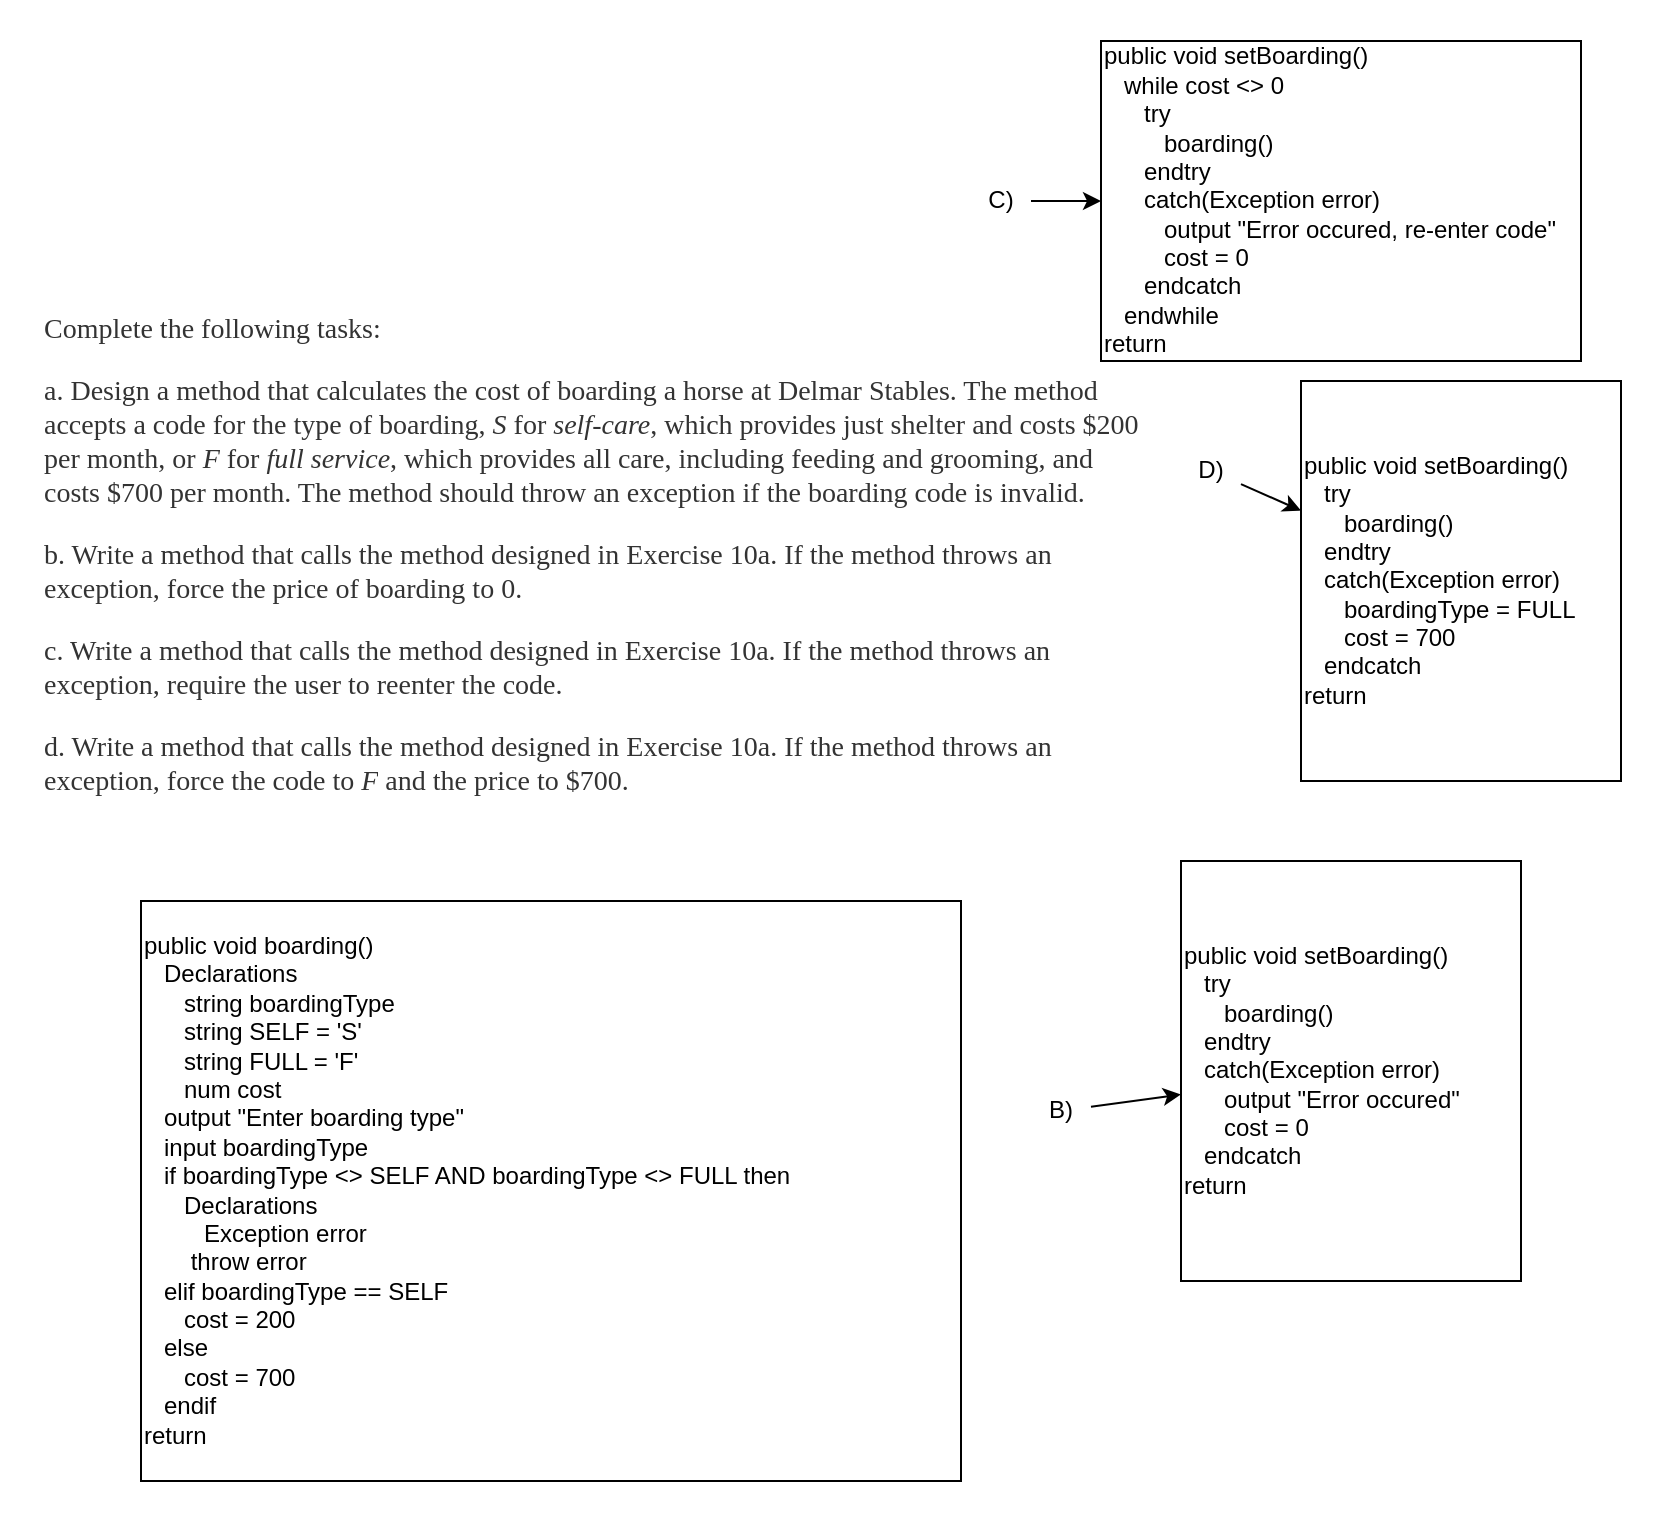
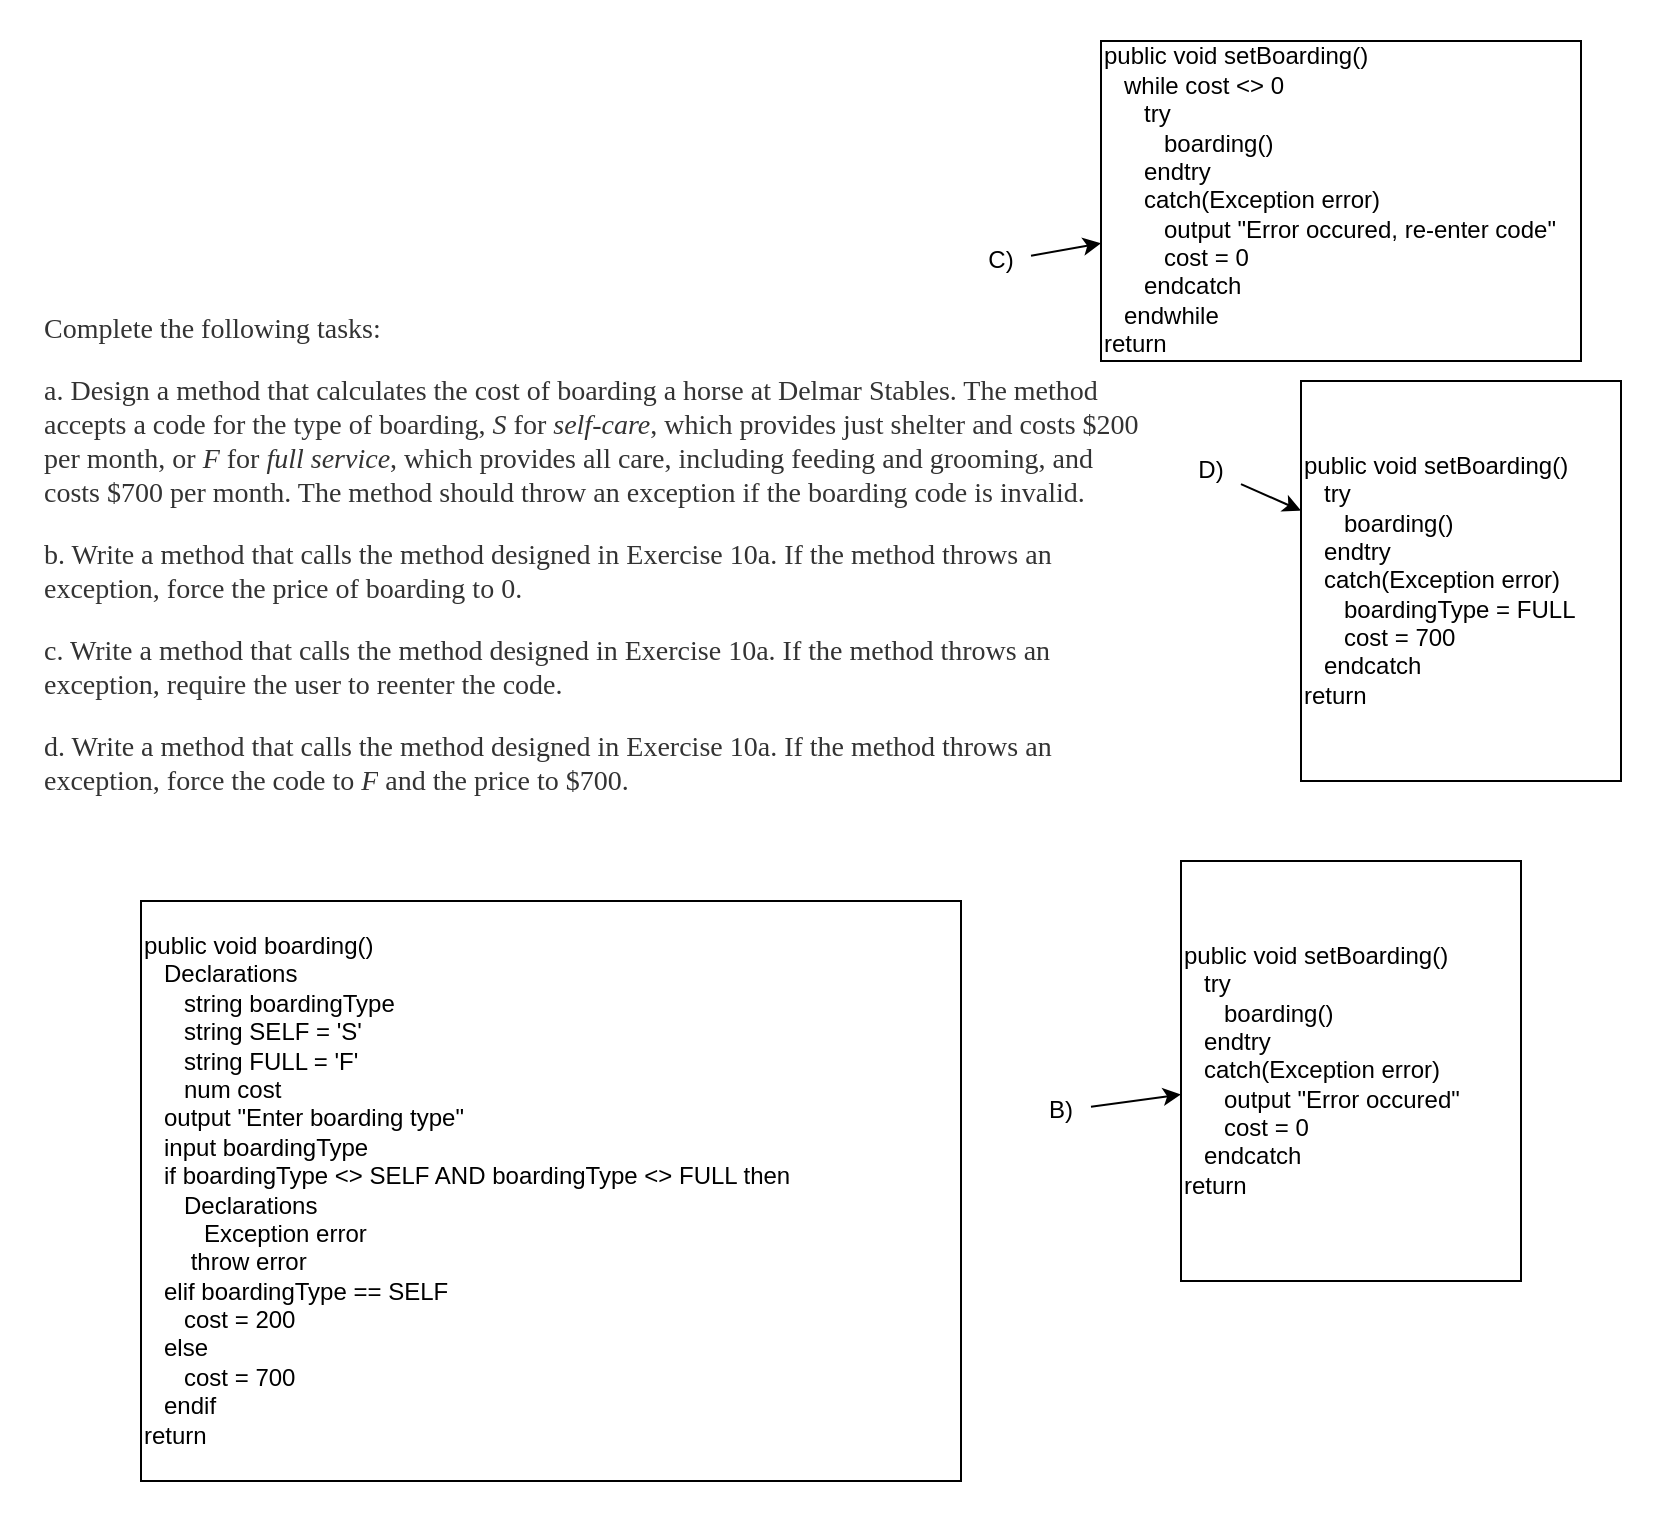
  <mxCell id="0" />
  <mxCell id="1" parent="0" />
  <mxCell id="2" value="&lt;span style=&quot;color: rgb(51, 51, 51); font-family: georgia, times, &amp;quot;times new roman&amp;quot;, serif; font-size: 14px; font-style: normal; font-weight: 400; letter-spacing: normal; text-indent: 0px; text-transform: none; word-spacing: 0px; background-color: rgb(255, 255, 255); display: inline; float: none;&quot;&gt;Complete the following tasks:&lt;/span&gt;&lt;br style=&quot;color: rgb(51, 51, 51); font-family: georgia, times, &amp;quot;times new roman&amp;quot;, serif; font-size: 14px; font-style: normal; font-weight: 400; letter-spacing: normal; text-indent: 0px; text-transform: none; word-spacing: 0px; background-color: rgb(255, 255, 255);&quot;&gt;&lt;br style=&quot;color: rgb(51, 51, 51); font-family: georgia, times, &amp;quot;times new roman&amp;quot;, serif; font-size: 14px; font-style: normal; font-weight: 400; letter-spacing: normal; text-indent: 0px; text-transform: none; word-spacing: 0px; background-color: rgb(255, 255, 255);&quot;&gt;&lt;span style=&quot;color: rgb(51, 51, 51); font-family: georgia, times, &amp;quot;times new roman&amp;quot;, serif; font-size: 14px; font-style: normal; font-weight: 400; letter-spacing: normal; text-indent: 0px; text-transform: none; word-spacing: 0px; background-color: rgb(255, 255, 255); display: inline; float: none;&quot;&gt;a. Design a method that calculates the cost of boarding a horse at Delmar Stables. The method accepts a code for the type of boarding,&lt;span&gt;&amp;nbsp;&lt;/span&gt;&lt;/span&gt;&lt;em style=&quot;color: rgb(51, 51, 51); font-family: georgia, times, &amp;quot;times new roman&amp;quot;, serif; font-size: 14px; font-weight: 400; letter-spacing: normal; text-indent: 0px; text-transform: none; word-spacing: 0px; background-color: rgb(255, 255, 255);&quot;&gt;S&lt;/em&gt;&lt;span style=&quot;color: rgb(51, 51, 51); font-family: georgia, times, &amp;quot;times new roman&amp;quot;, serif; font-size: 14px; font-style: normal; font-weight: 400; letter-spacing: normal; text-indent: 0px; text-transform: none; word-spacing: 0px; background-color: rgb(255, 255, 255); display: inline; float: none;&quot;&gt;&lt;span&gt;&amp;nbsp;&lt;/span&gt;for&lt;span&gt;&amp;nbsp;&lt;/span&gt;&lt;/span&gt;&lt;em style=&quot;color: rgb(51, 51, 51); font-family: georgia, times, &amp;quot;times new roman&amp;quot;, serif; font-size: 14px; font-weight: 400; letter-spacing: normal; text-indent: 0px; text-transform: none; word-spacing: 0px; background-color: rgb(255, 255, 255);&quot;&gt;self-care&lt;/em&gt;&lt;span style=&quot;color: rgb(51, 51, 51); font-family: georgia, times, &amp;quot;times new roman&amp;quot;, serif; font-size: 14px; font-style: normal; font-weight: 400; letter-spacing: normal; text-indent: 0px; text-transform: none; word-spacing: 0px; background-color: rgb(255, 255, 255); display: inline; float: none;&quot;&gt;, which provides just shelter and costs $200 per month, or&lt;span&gt;&amp;nbsp;&lt;/span&gt;&lt;/span&gt;&lt;em style=&quot;color: rgb(51, 51, 51); font-family: georgia, times, &amp;quot;times new roman&amp;quot;, serif; font-size: 14px; font-weight: 400; letter-spacing: normal; text-indent: 0px; text-transform: none; word-spacing: 0px; background-color: rgb(255, 255, 255);&quot;&gt;F&lt;/em&gt;&lt;span style=&quot;color: rgb(51, 51, 51); font-family: georgia, times, &amp;quot;times new roman&amp;quot;, serif; font-size: 14px; font-style: normal; font-weight: 400; letter-spacing: normal; text-indent: 0px; text-transform: none; word-spacing: 0px; background-color: rgb(255, 255, 255); display: inline; float: none;&quot;&gt;&lt;span&gt;&amp;nbsp;&lt;/span&gt;for&lt;span&gt;&amp;nbsp;&lt;/span&gt;&lt;/span&gt;&lt;em style=&quot;color: rgb(51, 51, 51); font-family: georgia, times, &amp;quot;times new roman&amp;quot;, serif; font-size: 14px; font-weight: 400; letter-spacing: normal; text-indent: 0px; text-transform: none; word-spacing: 0px; background-color: rgb(255, 255, 255);&quot;&gt;full service&lt;/em&gt;&lt;span style=&quot;color: rgb(51, 51, 51); font-family: georgia, times, &amp;quot;times new roman&amp;quot;, serif; font-size: 14px; font-style: normal; font-weight: 400; letter-spacing: normal; text-indent: 0px; text-transform: none; word-spacing: 0px; background-color: rgb(255, 255, 255); display: inline; float: none;&quot;&gt;, which provides all care, including feeding and grooming, and costs $700 per month. The method should throw an exception if the boarding code is invalid.&lt;/span&gt;&lt;br style=&quot;color: rgb(51, 51, 51); font-family: georgia, times, &amp;quot;times new roman&amp;quot;, serif; font-size: 14px; font-style: normal; font-weight: 400; letter-spacing: normal; text-indent: 0px; text-transform: none; word-spacing: 0px; background-color: rgb(255, 255, 255);&quot;&gt;&lt;br style=&quot;color: rgb(51, 51, 51); font-family: georgia, times, &amp;quot;times new roman&amp;quot;, serif; font-size: 14px; font-style: normal; font-weight: 400; letter-spacing: normal; text-indent: 0px; text-transform: none; word-spacing: 0px; background-color: rgb(255, 255, 255);&quot;&gt;&lt;span style=&quot;color: rgb(51, 51, 51); font-family: georgia, times, &amp;quot;times new roman&amp;quot;, serif; font-size: 14px; font-style: normal; font-weight: 400; letter-spacing: normal; text-indent: 0px; text-transform: none; word-spacing: 0px; background-color: rgb(255, 255, 255); display: inline; float: none;&quot;&gt;b. Write a method that calls the method designed in Exercise 10a. If the method throws an exception, force the price of boarding to 0.&lt;/span&gt;&lt;br style=&quot;color: rgb(51, 51, 51); font-family: georgia, times, &amp;quot;times new roman&amp;quot;, serif; font-size: 14px; font-style: normal; font-weight: 400; letter-spacing: normal; text-indent: 0px; text-transform: none; word-spacing: 0px; background-color: rgb(255, 255, 255);&quot;&gt;&lt;br style=&quot;color: rgb(51, 51, 51); font-family: georgia, times, &amp;quot;times new roman&amp;quot;, serif; font-size: 14px; font-style: normal; font-weight: 400; letter-spacing: normal; text-indent: 0px; text-transform: none; word-spacing: 0px; background-color: rgb(255, 255, 255);&quot;&gt;&lt;span style=&quot;color: rgb(51, 51, 51); font-family: georgia, times, &amp;quot;times new roman&amp;quot;, serif; font-size: 14px; font-style: normal; font-weight: 400; letter-spacing: normal; text-indent: 0px; text-transform: none; word-spacing: 0px; background-color: rgb(255, 255, 255); display: inline; float: none;&quot;&gt;c. Write a method that calls the method designed in Exercise 10a. If the method throws an exception, require the user to reenter the code.&lt;/span&gt;&lt;br style=&quot;color: rgb(51, 51, 51); font-family: georgia, times, &amp;quot;times new roman&amp;quot;, serif; font-size: 14px; font-style: normal; font-weight: 400; letter-spacing: normal; text-indent: 0px; text-transform: none; word-spacing: 0px; background-color: rgb(255, 255, 255);&quot;&gt;&lt;br style=&quot;color: rgb(51, 51, 51); font-family: georgia, times, &amp;quot;times new roman&amp;quot;, serif; font-size: 14px; font-style: normal; font-weight: 400; letter-spacing: normal; text-indent: 0px; text-transform: none; word-spacing: 0px; background-color: rgb(255, 255, 255);&quot;&gt;&lt;span style=&quot;color: rgb(51, 51, 51); font-family: georgia, times, &amp;quot;times new roman&amp;quot;, serif; font-size: 14px; font-style: normal; font-weight: 400; letter-spacing: normal; text-indent: 0px; text-transform: none; word-spacing: 0px; background-color: rgb(255, 255, 255); display: inline; float: none;&quot;&gt;d. Write a method that calls the method designed in Exercise 10a. If the method throws an exception, force the code to&lt;span&gt;&amp;nbsp;&lt;/span&gt;&lt;/span&gt;&lt;em style=&quot;color: rgb(51, 51, 51); font-family: georgia, times, &amp;quot;times new roman&amp;quot;, serif; font-size: 14px; font-weight: 400; letter-spacing: normal; text-indent: 0px; text-transform: none; word-spacing: 0px; background-color: rgb(255, 255, 255);&quot;&gt;F&lt;/em&gt;&lt;span style=&quot;color: rgb(51, 51, 51); font-family: georgia, times, &amp;quot;times new roman&amp;quot;, serif; font-size: 14px; font-style: normal; font-weight: 400; letter-spacing: normal; text-indent: 0px; text-transform: none; word-spacing: 0px; background-color: rgb(255, 255, 255); display: inline; float: none;&quot;&gt;&lt;span&gt;&amp;nbsp;&lt;/span&gt;and the price to $700.&lt;/span&gt;" style="text;whiteSpace=wrap;html=1;" parent="1" vertex="1"><mxGeometry x="20" y="150" width="550" height="250" as="geometry" /></mxCell>
  <mxCell id="3" value="public void boarding()&lt;br&gt;&amp;nbsp; &amp;nbsp;Declarations&lt;br&gt;&amp;nbsp; &amp;nbsp; &amp;nbsp; string boardingType&lt;br&gt;&amp;nbsp; &amp;nbsp; &amp;nbsp; string SELF = 'S'&lt;br&gt;&amp;nbsp; &amp;nbsp; &amp;nbsp; string FULL = 'F'&lt;br&gt;&amp;nbsp; &amp;nbsp; &amp;nbsp; num cost&lt;br&gt;&amp;nbsp; &amp;nbsp;output &quot;Enter boarding type&quot;&lt;br&gt;&amp;nbsp; &amp;nbsp;input boardingType&lt;br&gt;&amp;nbsp; &amp;nbsp;if boardingType &amp;lt;&amp;gt; SELF AND boardingType &amp;lt;&amp;gt; FULL then&lt;br&gt;&amp;nbsp; &amp;nbsp; &amp;nbsp; Declarations&lt;br&gt;&amp;nbsp; &amp;nbsp; &amp;nbsp; &amp;nbsp; &amp;nbsp;Exception error&lt;br&gt;&amp;nbsp; &amp;nbsp; &amp;nbsp; &amp;nbsp;throw error&lt;br&gt;&amp;nbsp; &amp;nbsp;elif boardingType == SELF&lt;br&gt;&amp;nbsp; &amp;nbsp; &amp;nbsp; cost = 200&lt;br&gt;&amp;nbsp; &amp;nbsp;else&lt;br&gt;&amp;nbsp; &amp;nbsp; &amp;nbsp; cost = 700&lt;br&gt;&amp;nbsp; &amp;nbsp;endif&lt;br&gt;return" style="whiteSpace=wrap;html=1;align=left;" vertex="1" parent="1"><mxGeometry x="70" y="450" width="410" height="290" as="geometry" /></mxCell>
  <mxCell id="4" value="" style="edgeStyle=none;html=1;" edge="1" parent="1" source="5" target="6"><mxGeometry relative="1" as="geometry" /></mxCell>
  <mxCell id="5" value="B)" style="text;html=1;align=center;verticalAlign=middle;resizable=0;points=[];autosize=1;strokeColor=none;fillColor=none;" vertex="1" parent="1"><mxGeometry x="515" y="545" width="30" height="20" as="geometry" /></mxCell>
  <mxCell id="6" value="public void setBoarding()&lt;br&gt;&amp;nbsp; &amp;nbsp;try&lt;br&gt;&amp;nbsp; &amp;nbsp; &amp;nbsp; boarding()&lt;br&gt;&amp;nbsp; &amp;nbsp;endtry&lt;br&gt;&amp;nbsp; &amp;nbsp;catch(Exception error)&lt;br&gt;&amp;nbsp; &amp;nbsp; &amp;nbsp; output &quot;Error occured&quot;&lt;br&gt;&amp;nbsp; &amp;nbsp; &amp;nbsp; cost = 0&lt;br&gt;&amp;nbsp; &amp;nbsp;endcatch&lt;br&gt;return" style="whiteSpace=wrap;html=1;align=left;" vertex="1" parent="1"><mxGeometry x="590" y="430" width="170" height="210" as="geometry" /></mxCell>
  <mxCell id="7" value="" style="edgeStyle=none;html=1;" edge="1" parent="1" source="8" target="9"><mxGeometry relative="1" as="geometry" /></mxCell>
- <mxCell id="8" value="C)" style="text;html=1;align=center;verticalAlign=middle;resizable=0;points=[];autosize=1;strokeColor=none;fillColor=none;" vertex="1" parent="1"><mxGeometry x="485" y="90" width="30" height="20" as="geometry" /></mxCell>
+ <mxCell id="8" value="C)" style="text;html=1;align=center;verticalAlign=middle;resizable=0;points=[];autosize=1;strokeColor=none;fillColor=none;" vertex="1" parent="1"><mxGeometry x="485" y="120" width="30" height="20" as="geometry" /></mxCell>
  <mxCell id="9" value="&lt;span&gt;public void setBoarding()&lt;/span&gt;&lt;br&gt;&lt;span&gt;&amp;nbsp; &amp;nbsp;while cost &amp;lt;&amp;gt; 0&lt;br&gt;&amp;nbsp; &amp;nbsp; &amp;nbsp; try&lt;/span&gt;&lt;br&gt;&lt;span&gt;&amp;nbsp; &amp;nbsp; &amp;nbsp; &amp;nbsp; &amp;nbsp;boarding()&lt;/span&gt;&lt;br&gt;&lt;span&gt;&amp;nbsp; &amp;nbsp; &amp;nbsp; endtry&lt;/span&gt;&lt;br&gt;&lt;span&gt;&amp;nbsp; &amp;nbsp; &amp;nbsp; catch(Exception error)&lt;/span&gt;&lt;br&gt;&lt;span&gt;&amp;nbsp; &amp;nbsp; &amp;nbsp; &amp;nbsp; &amp;nbsp;output &quot;Error occured, re-enter code&quot;&lt;br&gt;&lt;/span&gt;&amp;nbsp; &amp;nbsp; &amp;nbsp; &amp;nbsp; &amp;nbsp;cost = 0&lt;br&gt;&lt;span&gt;&amp;nbsp; &amp;nbsp; &amp;nbsp; endcatch&lt;/span&gt;&lt;span&gt;&lt;br&gt;&lt;/span&gt;&amp;nbsp; &amp;nbsp;endwhile&lt;br&gt;&lt;span&gt;return&lt;/span&gt;" style="whiteSpace=wrap;html=1;align=left;" vertex="1" parent="1"><mxGeometry x="550" y="20" width="240" height="160" as="geometry" /></mxCell>
  <mxCell id="10" value="" style="edgeStyle=none;html=1;" edge="1" parent="1" source="11" target="12"><mxGeometry relative="1" as="geometry" /></mxCell>
  <mxCell id="11" value="D)" style="text;html=1;align=center;verticalAlign=middle;resizable=0;points=[];autosize=1;strokeColor=none;fillColor=none;" vertex="1" parent="1"><mxGeometry x="590" y="225" width="30" height="20" as="geometry" /></mxCell>
  <mxCell id="12" value="&lt;span&gt;public void setBoarding()&lt;/span&gt;&lt;br&gt;&lt;span&gt;&amp;nbsp; &amp;nbsp;try&lt;/span&gt;&lt;br&gt;&lt;span&gt;&amp;nbsp; &amp;nbsp; &amp;nbsp; boarding()&lt;/span&gt;&lt;br&gt;&lt;span&gt;&amp;nbsp; &amp;nbsp;endtry&lt;/span&gt;&lt;br&gt;&lt;span&gt;&amp;nbsp; &amp;nbsp;catch(Exception error)&lt;/span&gt;&lt;br&gt;&lt;span&gt;&amp;nbsp; &amp;nbsp; &amp;nbsp; boardingType = FULL&lt;br&gt;&lt;/span&gt;&amp;nbsp; &amp;nbsp; &amp;nbsp; cost = 700&lt;br&gt;&lt;span&gt;&amp;nbsp; &amp;nbsp;endcatch&lt;/span&gt;&lt;br&gt;&lt;span&gt;return&lt;/span&gt;" style="whiteSpace=wrap;html=1;align=left;" vertex="1" parent="1"><mxGeometry x="650" y="190" width="160" height="200" as="geometry" /></mxCell>
